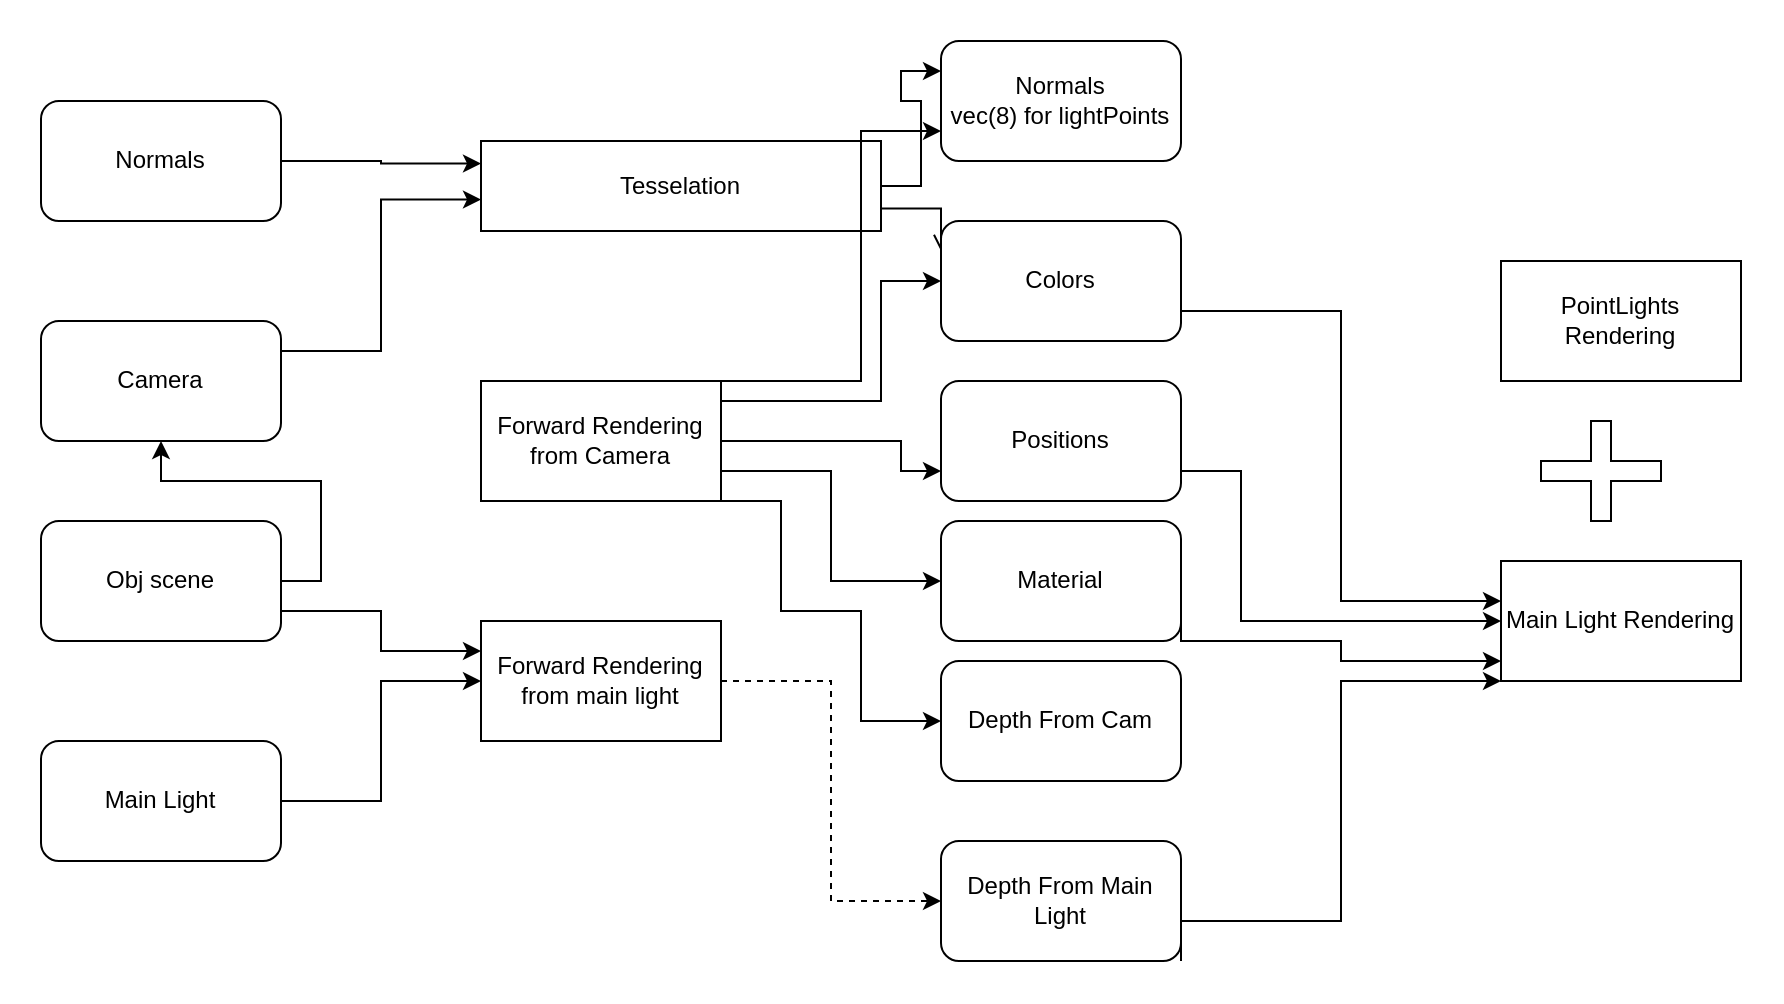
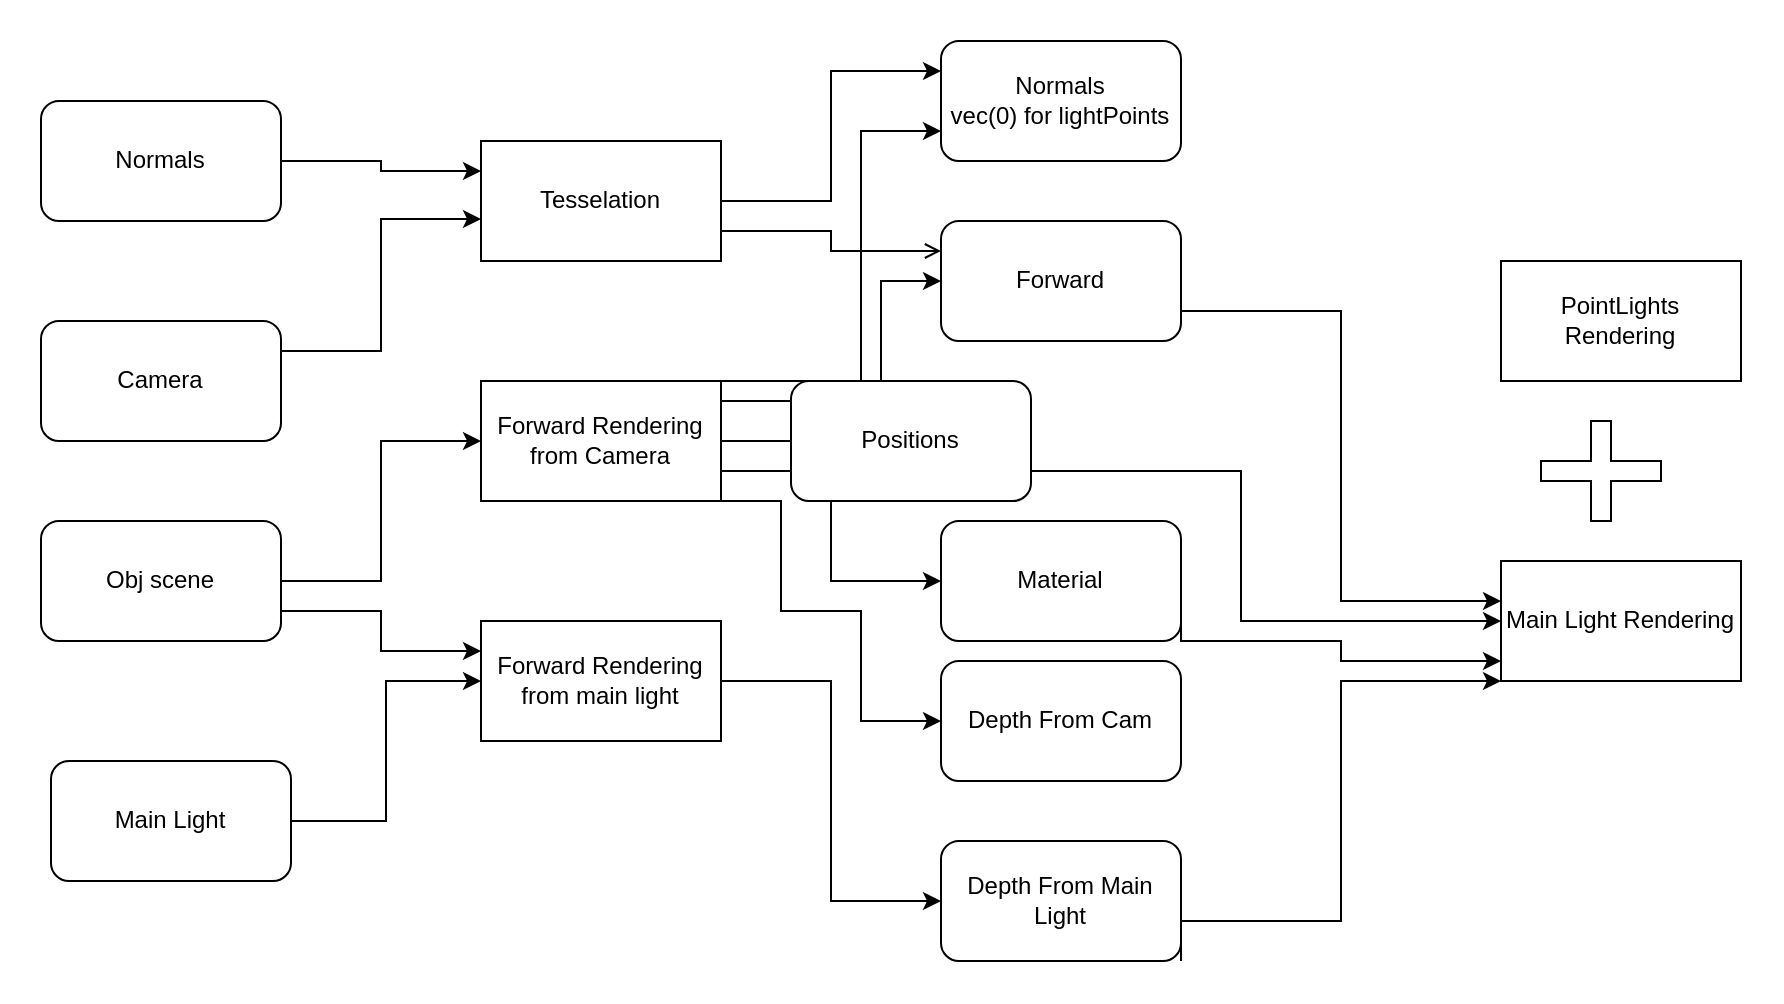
  <mxCell id="0" />
  <mxCell id="1" parent="0" />
  <mxCell id="2" style="edgeStyle=orthogonalEdgeStyle;rounded=0;orthogonalLoop=1;jettySize=auto;html=1;exitX=1;exitY=0.5;exitDx=0;exitDy=0;entryX=0;entryY=0.25;entryDx=0;entryDy=0;" edge="1" parent="1" source="3" target="9"><mxGeometry relative="1" as="geometry" /></mxCell>
  <mxCell id="3" value="Normals" style="rounded=1;whiteSpace=wrap;html=1;" vertex="1" parent="1"><mxGeometry x="20" y="50" width="120" height="60" as="geometry" /></mxCell>
- <mxCell id="4" style="edgeStyle=orthogonalEdgeStyle;rounded=0;orthogonalLoop=1;jettySize=auto;html=1;exitX=1;exitY=0.5;exitDx=0;exitDy=0;" edge="1" parent="1" source="6" target="21"><mxGeometry relative="1" as="geometry" /></mxCell>
+ <mxCell id="4" style="edgeStyle=orthogonalEdgeStyle;rounded=0;orthogonalLoop=1;jettySize=auto;html=1;exitX=1;exitY=0.5;exitDx=0;exitDy=0;entryX=0;entryY=0.5;entryDx=0;entryDy=0;" edge="1" parent="1" source="6" target="15"><mxGeometry relative="1" as="geometry" /></mxCell>
  <mxCell id="5" style="edgeStyle=orthogonalEdgeStyle;rounded=0;orthogonalLoop=1;jettySize=auto;html=1;exitX=1;exitY=0.75;exitDx=0;exitDy=0;entryX=0;entryY=0.25;entryDx=0;entryDy=0;" edge="1" parent="1" source="6" target="17"><mxGeometry relative="1" as="geometry" /></mxCell>
  <mxCell id="6" value="Obj scene" style="rounded=1;whiteSpace=wrap;html=1;" vertex="1" parent="1"><mxGeometry x="20" y="260" width="120" height="60" as="geometry" /></mxCell>
  <mxCell id="7" style="edgeStyle=orthogonalEdgeStyle;rounded=0;orthogonalLoop=1;jettySize=auto;html=1;exitX=1;exitY=0.5;exitDx=0;exitDy=0;entryX=0;entryY=0.25;entryDx=0;entryDy=0;" edge="1" parent="1" source="9" target="22"><mxGeometry relative="1" as="geometry" /></mxCell>
  <mxCell id="8" style="edgeStyle=orthogonalEdgeStyle;rounded=0;orthogonalLoop=1;jettySize=auto;html=1;exitX=1;exitY=0.75;exitDx=0;exitDy=0;entryX=0;entryY=0.25;entryDx=0;entryDy=0;endArrow=open;" edge="1" parent="1" source="9" target="24"><mxGeometry relative="1" as="geometry" /></mxCell>
- <mxCell id="9" value="Tesselation" style="rounded=0;whiteSpace=wrap;html=1;" vertex="1" parent="1"><mxGeometry x="240" y="70" width="200" height="45" as="geometry" /></mxCell>
+ <mxCell id="9" value="Tesselation" style="rounded=0;whiteSpace=wrap;html=1;" vertex="1" parent="1"><mxGeometry x="240" y="70" width="120" height="60" as="geometry" /></mxCell>
  <mxCell id="10" style="edgeStyle=orthogonalEdgeStyle;rounded=0;orthogonalLoop=1;jettySize=auto;html=1;exitX=1;exitY=0.25;exitDx=0;exitDy=0;entryX=0;entryY=0.75;entryDx=0;entryDy=0;" edge="1" parent="1" source="15" target="22"><mxGeometry relative="1" as="geometry"><Array as="points"><mxPoint x="360" y="190" /><mxPoint x="430" y="190" /><mxPoint x="430" y="65" /></Array></mxGeometry></mxCell>
  <mxCell id="11" style="edgeStyle=orthogonalEdgeStyle;rounded=0;orthogonalLoop=1;jettySize=auto;html=1;exitX=1;exitY=0.5;exitDx=0;exitDy=0;entryX=0;entryY=0.5;entryDx=0;entryDy=0;" edge="1" parent="1" source="15" target="24"><mxGeometry relative="1" as="geometry"><Array as="points"><mxPoint x="360" y="200" /><mxPoint x="440" y="200" /><mxPoint x="440" y="140" /></Array></mxGeometry></mxCell>
  <mxCell id="12" style="edgeStyle=orthogonalEdgeStyle;rounded=0;orthogonalLoop=1;jettySize=auto;html=1;exitX=1;exitY=0.75;exitDx=0;exitDy=0;entryX=0;entryY=0.75;entryDx=0;entryDy=0;" edge="1" parent="1" source="15" target="26"><mxGeometry relative="1" as="geometry"><Array as="points"><mxPoint x="360" y="220" /><mxPoint x="450" y="220" /><mxPoint x="450" y="235" /></Array></mxGeometry></mxCell>
  <mxCell id="13" style="edgeStyle=orthogonalEdgeStyle;rounded=0;orthogonalLoop=1;jettySize=auto;html=1;exitX=1;exitY=1;exitDx=0;exitDy=0;entryX=0;entryY=0.5;entryDx=0;entryDy=0;" edge="1" parent="1" source="15" target="27"><mxGeometry relative="1" as="geometry"><Array as="points"><mxPoint x="390" y="250" /><mxPoint x="390" y="305" /><mxPoint x="430" y="305" /><mxPoint x="430" y="360" /></Array></mxGeometry></mxCell>
  <mxCell id="14" style="edgeStyle=orthogonalEdgeStyle;rounded=0;orthogonalLoop=1;jettySize=auto;html=1;exitX=1;exitY=0.75;exitDx=0;exitDy=0;entryX=0;entryY=0.5;entryDx=0;entryDy=0;" edge="1" parent="1" source="15" target="33"><mxGeometry relative="1" as="geometry" /></mxCell>
  <mxCell id="15" value="Forward Rendering from Camera" style="rounded=0;whiteSpace=wrap;html=1;" vertex="1" parent="1"><mxGeometry x="240" y="190" width="120" height="60" as="geometry" /></mxCell>
- <mxCell id="16" style="edgeStyle=orthogonalEdgeStyle;rounded=0;orthogonalLoop=1;jettySize=auto;html=1;exitX=1;exitY=0.5;exitDx=0;exitDy=0;entryX=0;entryY=0.5;entryDx=0;entryDy=0;dashed=1;" edge="1" parent="1" source="17" target="29"><mxGeometry relative="1" as="geometry" /></mxCell>
+ <mxCell id="16" style="edgeStyle=orthogonalEdgeStyle;rounded=0;orthogonalLoop=1;jettySize=auto;html=1;exitX=1;exitY=0.5;exitDx=0;exitDy=0;entryX=0;entryY=0.5;entryDx=0;entryDy=0;" edge="1" parent="1" source="17" target="29"><mxGeometry relative="1" as="geometry" /></mxCell>
  <mxCell id="17" value="Forward Rendering from main light" style="rounded=0;whiteSpace=wrap;html=1;" vertex="1" parent="1"><mxGeometry x="240" y="310" width="120" height="60" as="geometry" /></mxCell>
  <mxCell id="18" style="edgeStyle=orthogonalEdgeStyle;rounded=0;orthogonalLoop=1;jettySize=auto;html=1;exitX=1;exitY=0.5;exitDx=0;exitDy=0;entryX=0;entryY=0.5;entryDx=0;entryDy=0;" edge="1" parent="1" source="19" target="17"><mxGeometry relative="1" as="geometry" /></mxCell>
- <mxCell id="19" value="Main Light" style="rounded=1;whiteSpace=wrap;html=1;" vertex="1" parent="1"><mxGeometry x="20" y="370" width="120" height="60" as="geometry" /></mxCell>
+ <mxCell id="19" value="Main Light" style="rounded=1;whiteSpace=wrap;html=1;" vertex="1" parent="1"><mxGeometry x="25" y="380" width="120" height="60" as="geometry" /></mxCell>
  <mxCell id="20" style="edgeStyle=orthogonalEdgeStyle;rounded=0;orthogonalLoop=1;jettySize=auto;html=1;exitX=1;exitY=0.25;exitDx=0;exitDy=0;entryX=0;entryY=0.65;entryDx=0;entryDy=0;entryPerimeter=0;" edge="1" parent="1" source="21" target="9"><mxGeometry relative="1" as="geometry" /></mxCell>
  <mxCell id="21" value="Camera" style="rounded=1;whiteSpace=wrap;html=1;" vertex="1" parent="1"><mxGeometry x="20" y="160" width="120" height="60" as="geometry" /></mxCell>
- <mxCell id="22" value="Normals&lt;br&gt;vec(8) for lightPoints" style="rounded=1;whiteSpace=wrap;html=1;" vertex="1" parent="1"><mxGeometry x="470" width="120" height="60" as="geometry" y="20" /></mxCell>
+ <mxCell id="22" value="Normals&lt;br&gt;vec(0) for lightPoints" style="rounded=1;whiteSpace=wrap;html=1;" vertex="1" parent="1"><mxGeometry x="470" width="120" height="60" as="geometry" y="20" /></mxCell>
  <mxCell id="23" style="edgeStyle=orthogonalEdgeStyle;rounded=0;orthogonalLoop=1;jettySize=auto;html=1;exitX=1;exitY=0.75;exitDx=0;exitDy=0;" edge="1" parent="1" source="24"><mxGeometry relative="1" as="geometry"><mxPoint x="750" y="300" as="targetPoint" /><Array as="points"><mxPoint x="670" y="155" /><mxPoint x="670" y="300" /><mxPoint x="750" y="300" /></Array></mxGeometry></mxCell>
- <mxCell id="24" value="Colors" style="rounded=1;whiteSpace=wrap;html=1;" vertex="1" parent="1"><mxGeometry x="470" y="110" width="120" height="60" as="geometry" /></mxCell>
+ <mxCell id="24" value="Forward" style="rounded=1;whiteSpace=wrap;html=1;" vertex="1" parent="1"><mxGeometry x="470" y="110" width="120" height="60" as="geometry" /></mxCell>
  <mxCell id="25" style="edgeStyle=orthogonalEdgeStyle;rounded=0;orthogonalLoop=1;jettySize=auto;html=1;exitX=1;exitY=0.75;exitDx=0;exitDy=0;" edge="1" parent="1" source="26"><mxGeometry relative="1" as="geometry"><mxPoint x="750" y="310" as="targetPoint" /><Array as="points"><mxPoint x="620" y="235" /><mxPoint x="620" y="310" /><mxPoint x="750" y="310" /></Array></mxGeometry></mxCell>
- <mxCell id="26" value="Positions" style="rounded=1;whiteSpace=wrap;html=1;" vertex="1" parent="1"><mxGeometry x="470" y="190" width="120" height="60" as="geometry" /></mxCell>
+ <mxCell id="26" value="Positions" style="rounded=1;whiteSpace=wrap;html=1;" vertex="1" parent="1"><mxGeometry x="395" y="190" width="120" height="60" as="geometry" /></mxCell>
  <mxCell id="27" value="Depth From Cam" style="rounded=1;whiteSpace=wrap;html=1;" vertex="1" parent="1"><mxGeometry x="470" y="330" width="120" height="60" as="geometry" /></mxCell>
  <mxCell id="28" style="edgeStyle=orthogonalEdgeStyle;rounded=0;orthogonalLoop=1;jettySize=auto;html=1;exitX=1;exitY=1;exitDx=0;exitDy=0;entryX=0;entryY=1;entryDx=0;entryDy=0;" edge="1" parent="1" source="29" target="31"><mxGeometry relative="1" as="geometry"><Array as="points"><mxPoint x="590" y="460" /><mxPoint x="670" y="460" /><mxPoint x="670" y="340" /></Array></mxGeometry></mxCell>
  <mxCell id="29" value="Depth From Main Light" style="rounded=1;whiteSpace=wrap;html=1;" vertex="1" parent="1"><mxGeometry x="470" y="420" width="120" height="60" as="geometry" /></mxCell>
  <mxCell id="30" value="PointLights Rendering" style="rounded=0;whiteSpace=wrap;html=1;" vertex="1" parent="1"><mxGeometry x="750" y="130" width="120" height="60" as="geometry" /></mxCell>
  <mxCell id="31" value="Main Light Rendering" style="rounded=0;whiteSpace=wrap;html=1;" vertex="1" parent="1"><mxGeometry x="750" y="280" width="120" height="60" as="geometry" /></mxCell>
  <mxCell id="32" style="edgeStyle=orthogonalEdgeStyle;rounded=0;orthogonalLoop=1;jettySize=auto;html=1;exitX=1;exitY=0.75;exitDx=0;exitDy=0;" edge="1" parent="1" source="33"><mxGeometry relative="1" as="geometry"><mxPoint x="750" y="330" as="targetPoint" /><Array as="points"><mxPoint x="590" y="320" /><mxPoint x="670" y="320" /><mxPoint x="670" y="330" /><mxPoint x="750" y="330" /></Array></mxGeometry></mxCell>
  <mxCell id="33" value="Material" style="rounded=1;whiteSpace=wrap;html=1;" vertex="1" parent="1"><mxGeometry x="470" y="260" width="120" height="60" as="geometry" /></mxCell>
  <mxCell id="34" value="" style="shape=cross;whiteSpace=wrap;html=1;" vertex="1" parent="1"><mxGeometry x="770" y="210" width="60" height="50" as="geometry" /></mxCell>
